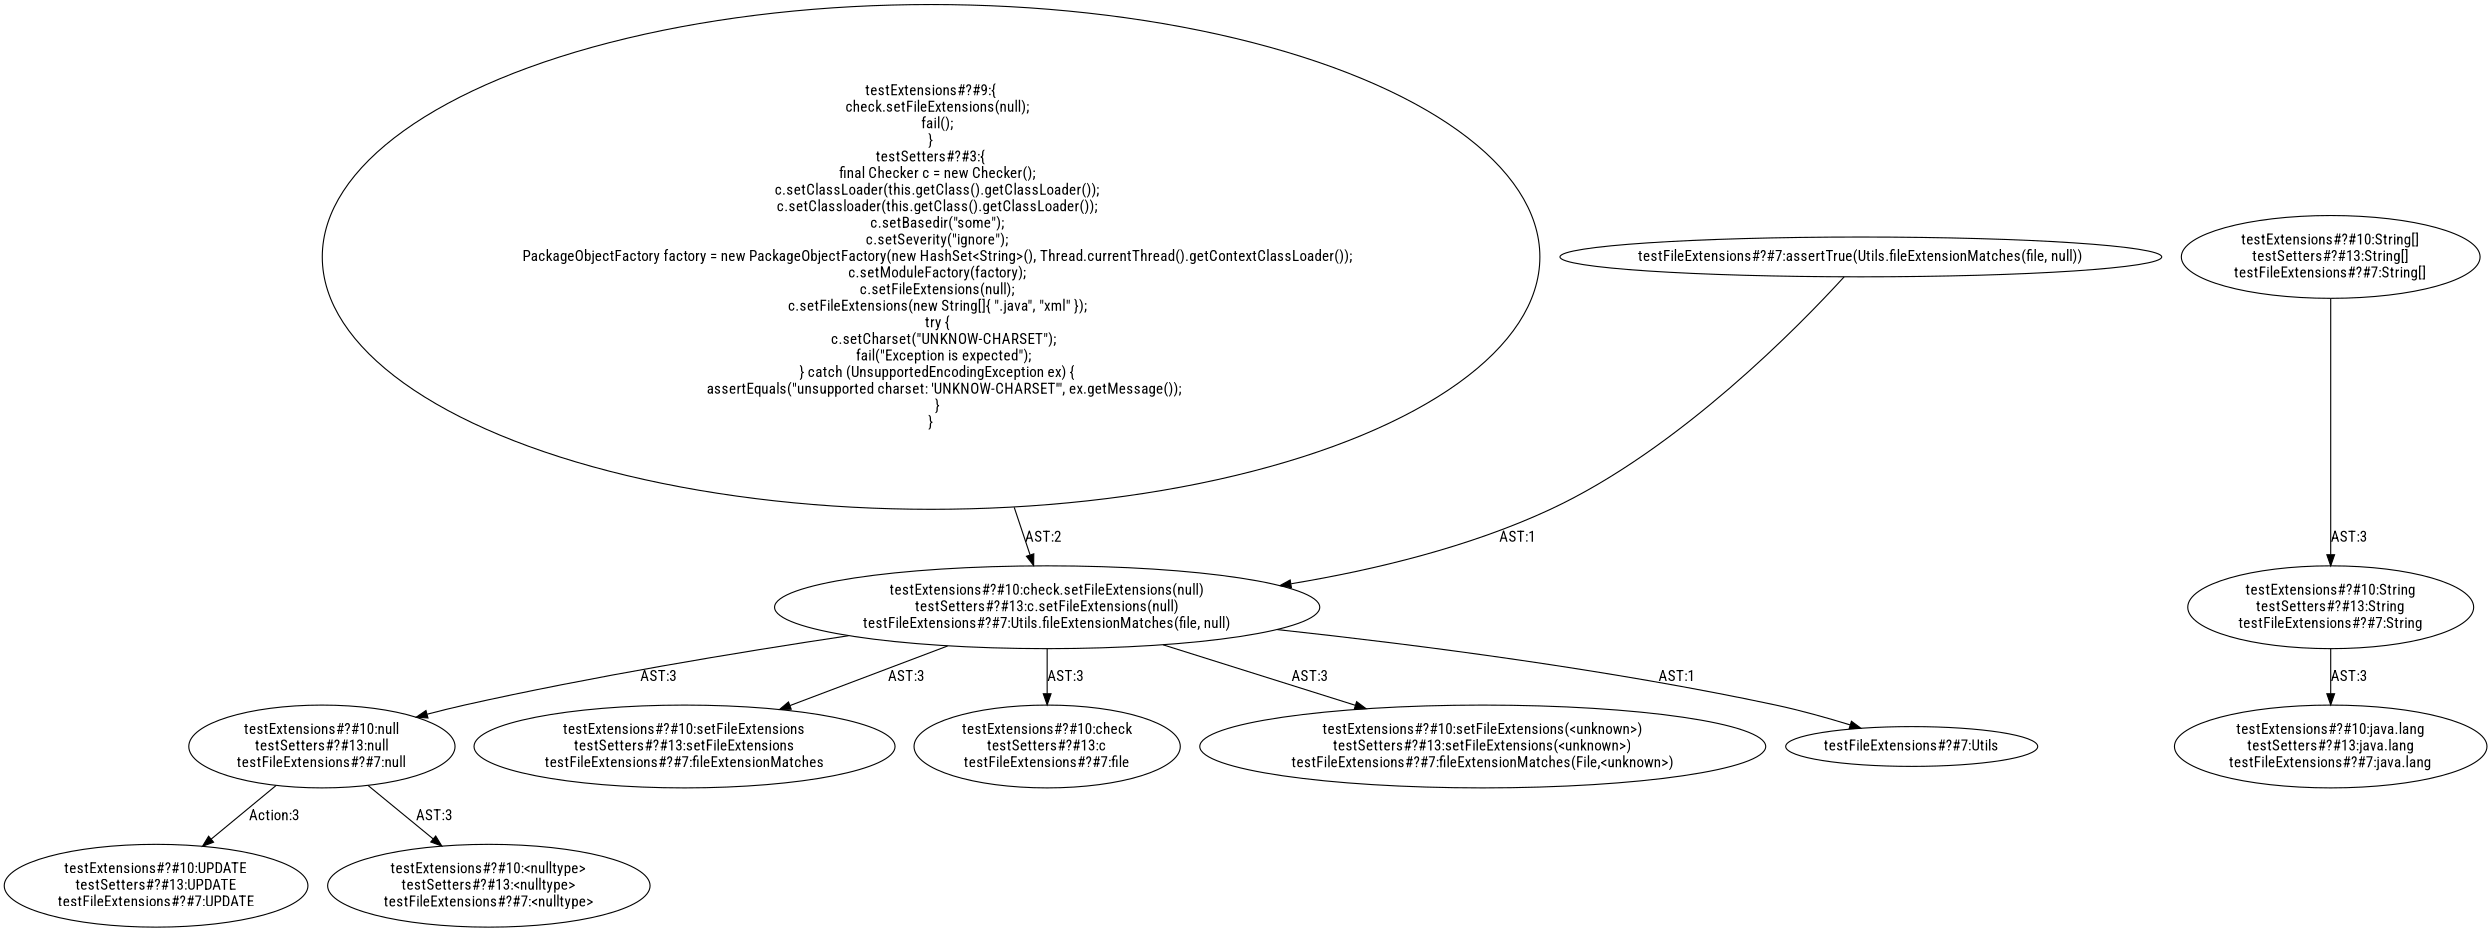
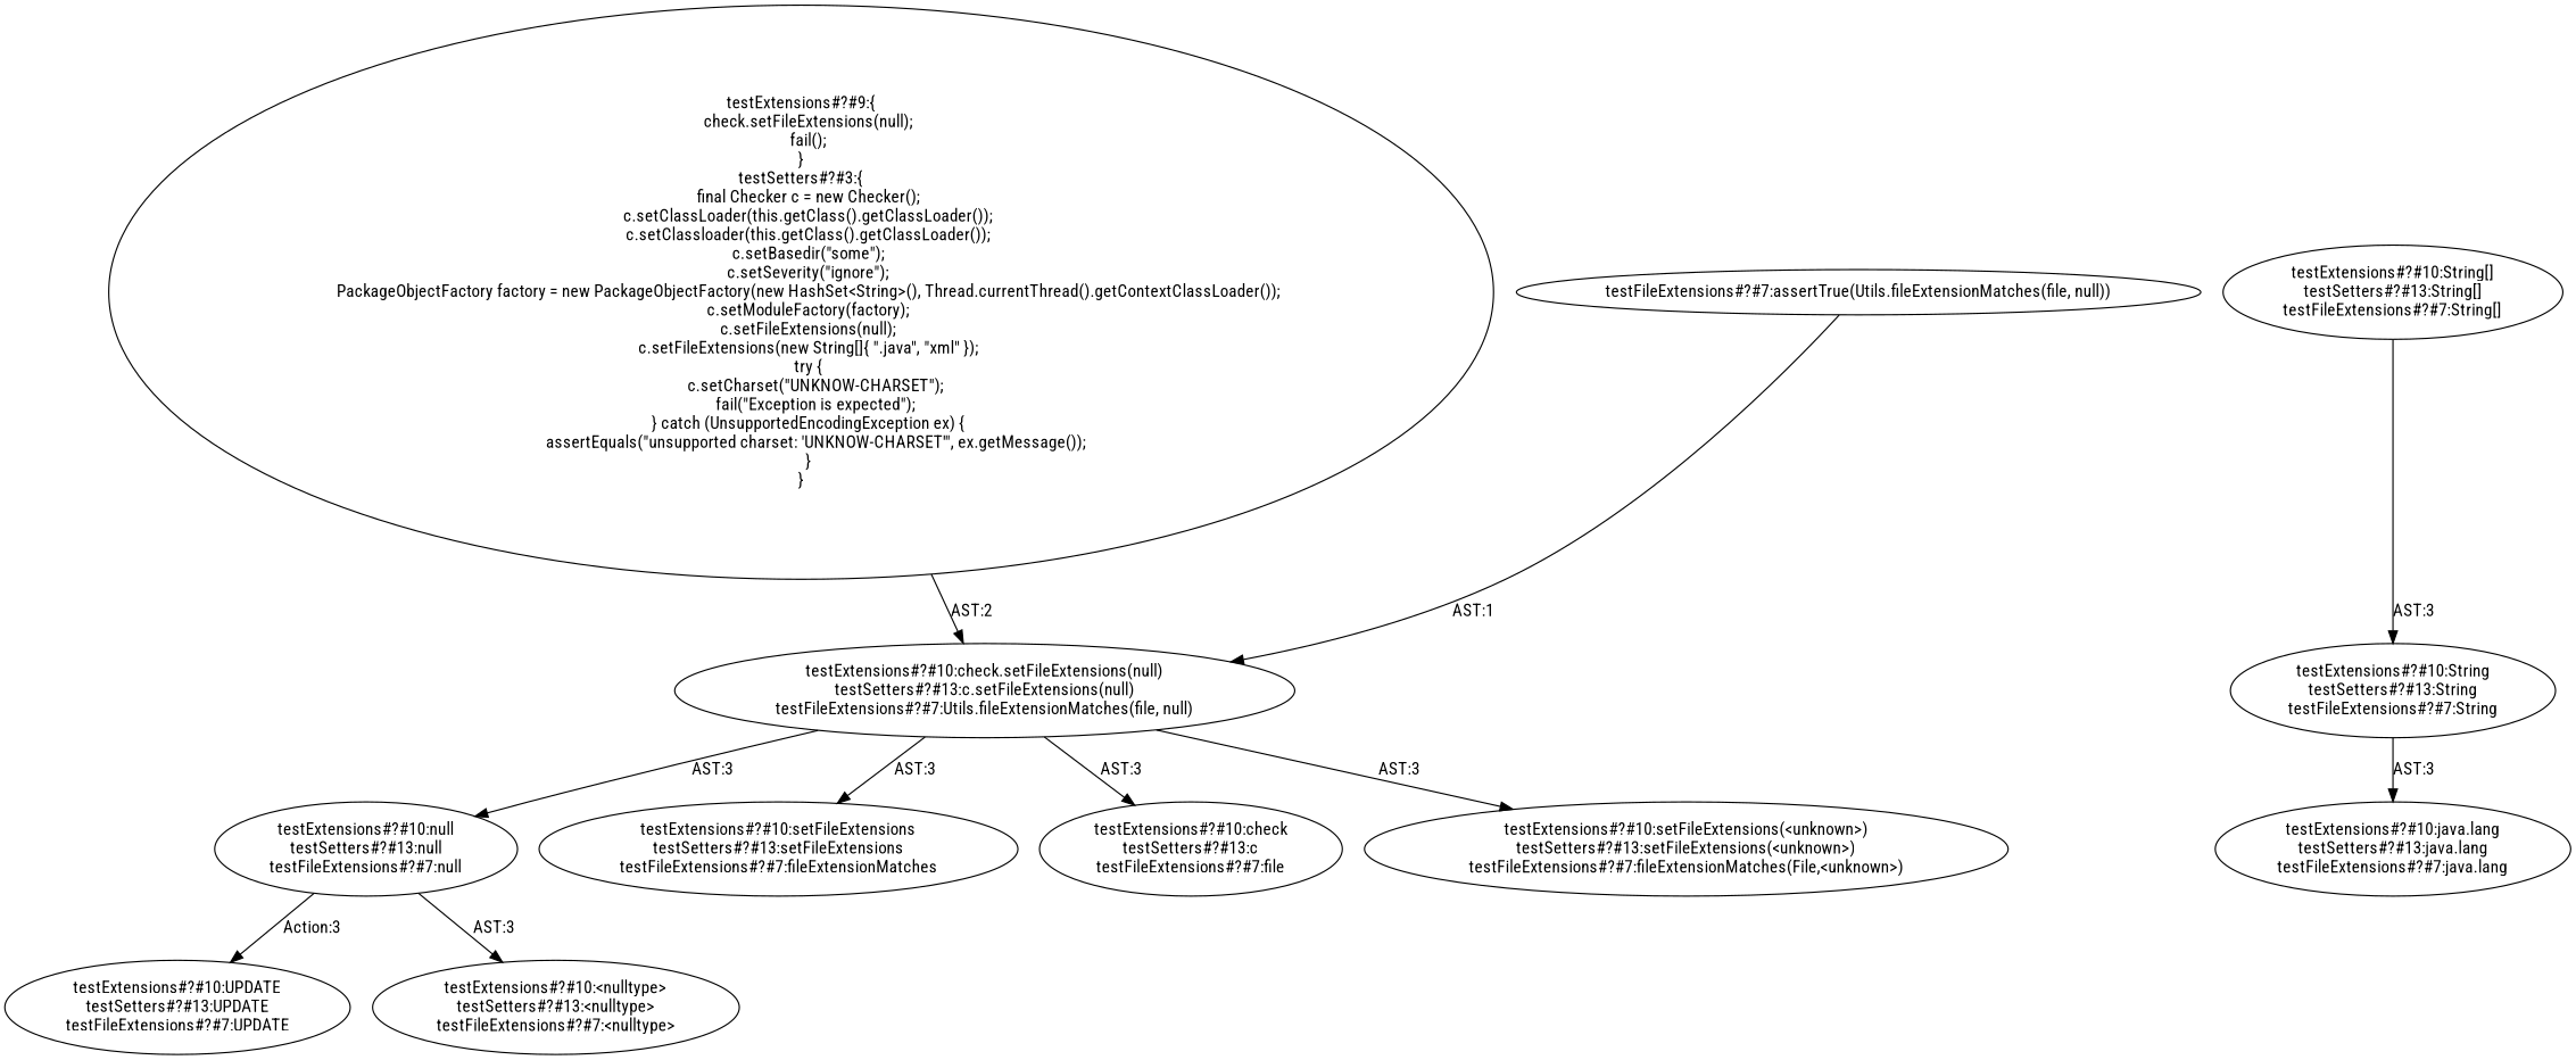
  digraph {
    fontname="Roboto Condensed"
    node [shape=ellipse fontname="Roboto Condensed"]
    edge [fontname="Roboto Condensed"]
    n1 [label="testExtensions#?#10:UPDATE\ntestSetters#?#13:UPDATE\ntestFileExtensions#?#7:UPDATE"]
    n2 [label="testExtensions#?#10:null\ntestSetters#?#13:null\ntestFileExtensions#?#7:null"]
    n3 [label="testExtensions#?#10:<nulltype>\ntestSetters#?#13:<nulltype>\ntestFileExtensions#?#7:<nulltype>"]
    n4 [label="testExtensions#?#10:check.setFileExtensions(null)\ntestSetters#?#13:c.setFileExtensions(null)\ntestFileExtensions#?#7:Utils.fileExtensionMatches(file, null)"]
    n5 [label="testExtensions#?#10:setFileExtensions\ntestSetters#?#13:setFileExtensions\ntestFileExtensions#?#7:fileExtensionMatches"]
    n6 [label="testExtensions#?#10:check\ntestSetters#?#13:c\ntestFileExtensions#?#7:file"]
    n7 [label="testExtensions#?#10:setFileExtensions(<unknown>)\ntestSetters#?#13:setFileExtensions(<unknown>)\ntestFileExtensions#?#7:fileExtensionMatches(File,<unknown>)"]
-   n8 [label="testFileExtensions#?#7:Utils"]
    n9 [label="testExtensions#?#9:\{\n    check.setFileExtensions(null);\n    fail();\n\}\ntestSetters#?#3:\{\n    final Checker c = new Checker();\n    c.setClassLoader(this.getClass().getClassLoader());\n    c.setClassloader(this.getClass().getClassLoader());\n    c.setBasedir(\"some\");\n    c.setSeverity(\"ignore\");\n    PackageObjectFactory factory = new PackageObjectFactory(new HashSet<String>(), Thread.currentThread().getContextClassLoader());\n    c.setModuleFactory(factory);\n    c.setFileExtensions(null);\n    c.setFileExtensions(new String[]\{ \".java\", \"xml\" \});\n    try \{\n        c.setCharset(\"UNKNOW-CHARSET\");\n        fail(\"Exception is expected\");\n    \} catch (UnsupportedEncodingException ex) \{\n        assertEquals(\"unsupported charset: 'UNKNOW-CHARSET'\", ex.getMessage());\n    \}\n\}"]
    n10 [label="testExtensions#?#10:String[]\ntestSetters#?#13:String[]\ntestFileExtensions#?#7:String[]"]
    n11 [label="testExtensions#?#10:String\ntestSetters#?#13:String\ntestFileExtensions#?#7:String"]
    n12 [label="testExtensions#?#10:java.lang\ntestSetters#?#13:java.lang\ntestFileExtensions#?#7:java.lang"]
    n13 [label="testFileExtensions#?#7:assertTrue(Utils.fileExtensionMatches(file, null))"]
    n2 -> n1 [label="Action:3"]
    n2 -> n3 [label="AST:3"]
    n4 -> n2 [label="AST:3"]
    n4 -> n5 [label="AST:3"]
    n4 -> n6 [label="AST:3"]
    n4 -> n7 [label="AST:3"]
-   n4 -> n8 [label="AST:1"]
    n9 -> n4 [label="AST:2"]
    n10 -> n11 [label="AST:3"]
    n11 -> n12 [label="AST:3"]
    n13 -> n4 [label="AST:1"]
  }
